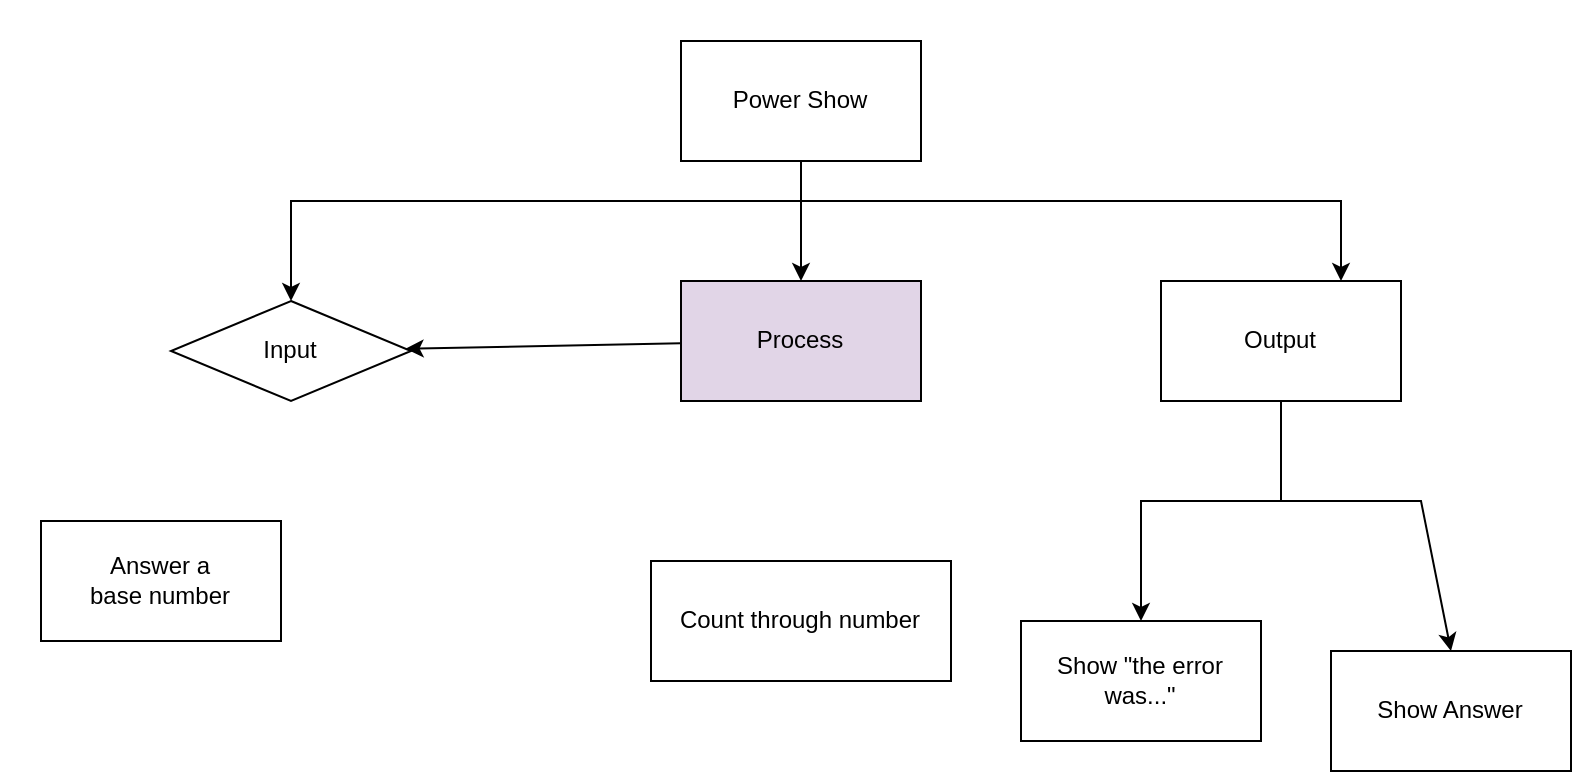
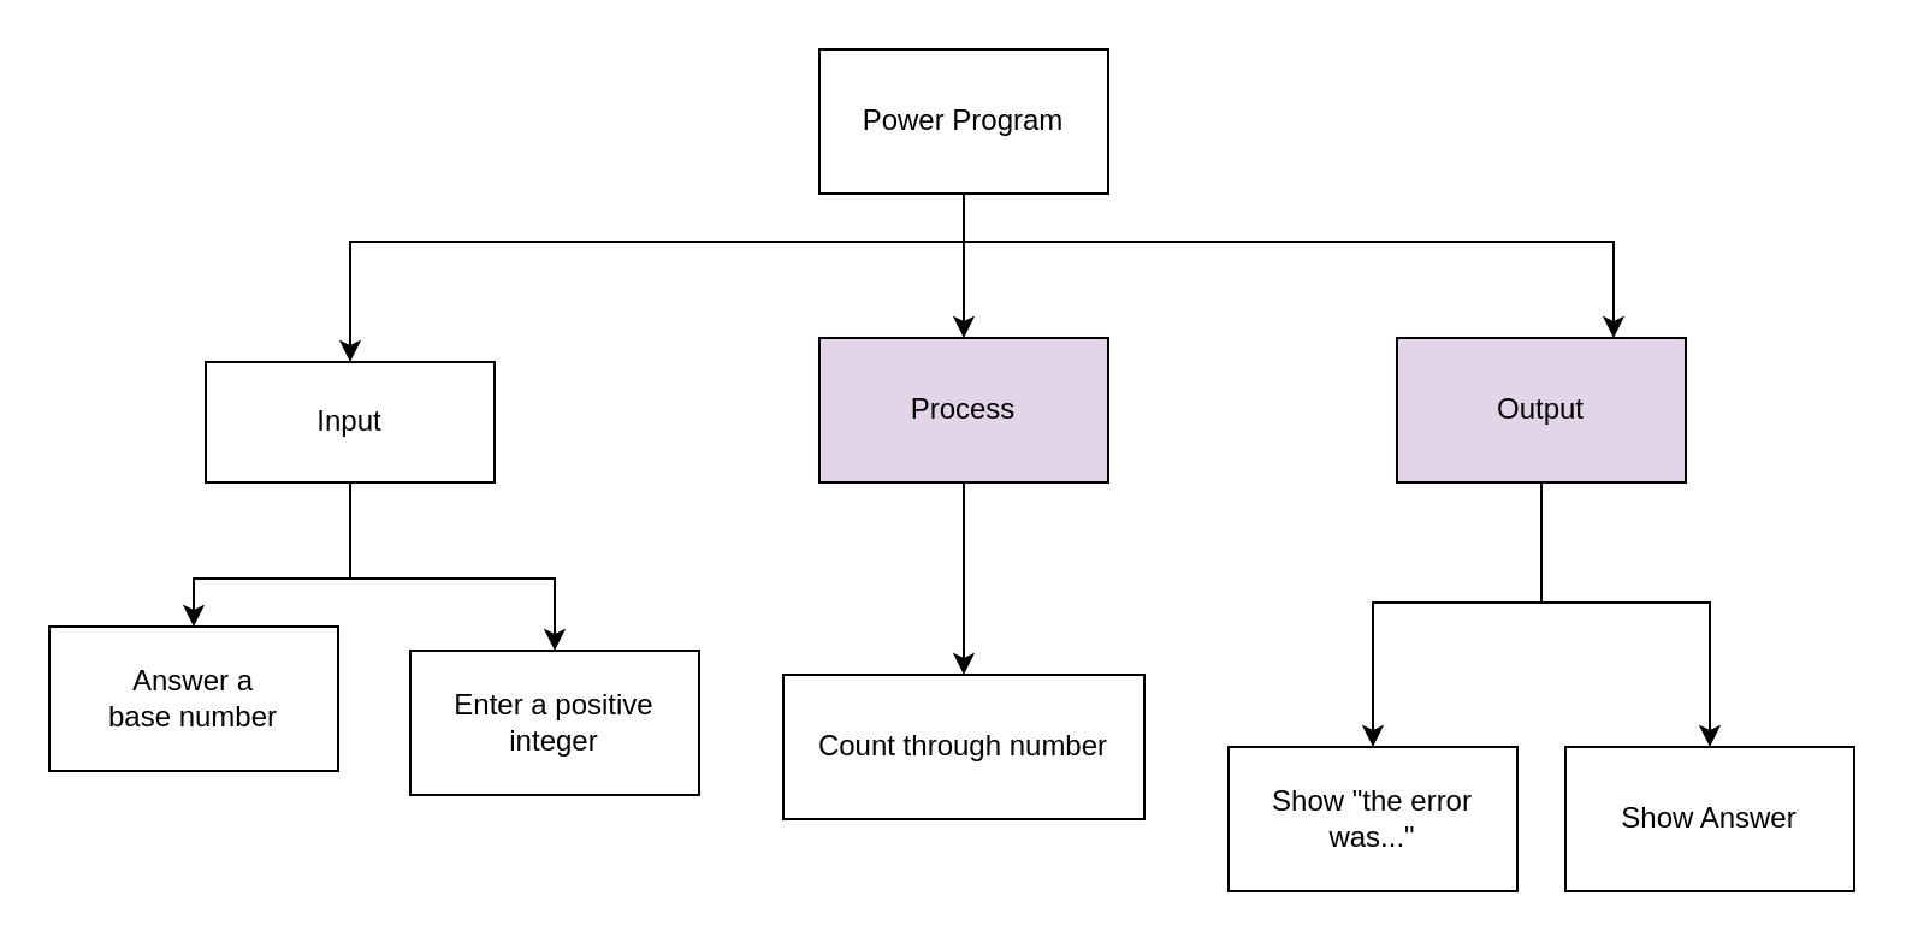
  <mxCell id="0" />
  <mxCell id="1" parent="0" />
  <mxCell id="2" style="edgeStyle=orthogonalEdgeStyle;html=1;rounded=0;" edge="1" parent="1" source="5" target="7"><mxGeometry relative="1" as="geometry" /></mxCell>
  <mxCell id="3" style="edgeStyle=orthogonalEdgeStyle;rounded=0;html=1;" edge="1" parent="1" source="5" target="10"><mxGeometry relative="1" as="geometry"><Array as="points"><mxPoint x="400" y="100" /><mxPoint x="670" y="100" /></Array></mxGeometry></mxCell>
  <mxCell id="4" style="edgeStyle=none;html=1;entryX=0.5;entryY=0;entryDx=0;entryDy=0;exitX=0.5;exitY=1;exitDx=0;exitDy=0;rounded=0;" edge="1" parent="1" source="5" target="13"><mxGeometry relative="1" as="geometry"><Array as="points"><mxPoint x="400" y="100" /><mxPoint x="145" y="100" /></Array></mxGeometry></mxCell>
- <mxCell id="5" value="Power Show" style="rounded=0;whiteSpace=wrap;html=1;" vertex="1" parent="1"><mxGeometry x="340" y="20" width="120" height="60" as="geometry" /></mxCell>
- <mxCell id="6" value="" style="edgeStyle=none;html=1;" edge="1" parent="1" source="7" target="13"><mxGeometry relative="1" as="geometry" /></mxCell>
+ <mxCell id="5" value="Power Program" style="rounded=0;whiteSpace=wrap;html=1;" vertex="1" parent="1"><mxGeometry x="340" y="20" width="120" height="60" as="geometry" /></mxCell>
+ <mxCell id="6" value="" style="edgeStyle=none;html=1;" edge="1" parent="1" source="7" target="15"><mxGeometry relative="1" as="geometry" /></mxCell>
  <mxCell id="7" value="Process" style="rounded=0;whiteSpace=wrap;html=1;fillColor=#e1d5e7;" vertex="1" parent="1"><mxGeometry x="340" y="140" width="120" height="60" as="geometry" /></mxCell>
  <mxCell id="8" value="" style="edgeStyle=none;html=1;rounded=0;" edge="1" parent="1" source="10" target="16"><mxGeometry relative="1" as="geometry"><Array as="points"><mxPoint x="640" y="250" /><mxPoint x="570" y="250" /></Array></mxGeometry></mxCell>
  <mxCell id="9" style="edgeStyle=none;html=1;exitX=0.5;exitY=1;exitDx=0;exitDy=0;entryX=0.5;entryY=0;entryDx=0;entryDy=0;rounded=0;" edge="1" parent="1" source="10" target="17"><mxGeometry relative="1" as="geometry"><Array as="points"><mxPoint x="640" y="250" /><mxPoint x="710" y="250" /></Array></mxGeometry></mxCell>
- <mxCell id="10" value="Output" style="rounded=0;whiteSpace=wrap;html=1;" vertex="1" parent="1"><mxGeometry x="580" y="140" width="120" height="60" as="geometry" /></mxCell>
- <mxCell id="13" value="Input" style="rhombus;whiteSpace=wrap;html=1;" vertex="1" parent="1"><mxGeometry x="85" y="150" width="120" height="50" as="geometry" /></mxCell>
+ <mxCell id="10" value="Output" style="rounded=0;whiteSpace=wrap;html=1;fillColor=#e1d5e7;" vertex="1" parent="1"><mxGeometry x="580" y="140" width="120" height="60" as="geometry" /></mxCell>
+ <mxCell id="11" style="edgeStyle=none;rounded=0;html=1;entryX=0.5;entryY=0;entryDx=0;entryDy=0;" edge="1" parent="1" source="13" target="18"><mxGeometry relative="1" as="geometry"><Array as="points"><mxPoint x="145" y="240" /><mxPoint x="230" y="240" /></Array></mxGeometry></mxCell>
+ <mxCell id="12" style="edgeStyle=none;rounded=0;html=1;entryX=0.5;entryY=0;entryDx=0;entryDy=0;" edge="1" parent="1" source="13" target="14"><mxGeometry relative="1" as="geometry"><Array as="points"><mxPoint x="145" y="240" /><mxPoint x="80" y="240" /></Array></mxGeometry></mxCell>
+ <mxCell id="13" value="Input" style="rounded=0;whiteSpace=wrap;html=1;" vertex="1" parent="1"><mxGeometry x="85" y="150" width="120" height="50" as="geometry" /></mxCell>
  <mxCell id="14" value="Answer a &lt;br&gt;base number" style="rounded=0;whiteSpace=wrap;html=1;" vertex="1" parent="1"><mxGeometry x="20" y="260" width="120" height="60" as="geometry" /></mxCell>
  <mxCell id="15" value="Count through number" style="rounded=0;whiteSpace=wrap;html=1;" vertex="1" parent="1"><mxGeometry x="325" y="280" width="150" height="60" as="geometry" /></mxCell>
  <mxCell id="16" value="Show &quot;the error was...&quot;" style="rounded=0;whiteSpace=wrap;html=1;" vertex="1" parent="1"><mxGeometry x="510" y="310" width="120" height="60" as="geometry" /></mxCell>
- <mxCell id="17" value="Show Answer" style="rounded=0;whiteSpace=wrap;html=1;" vertex="1" parent="1"><mxGeometry x="665" y="325" width="120" height="60" as="geometry" /></mxCell>
+ <mxCell id="17" value="Show Answer" style="rounded=0;whiteSpace=wrap;html=1;" vertex="1" parent="1"><mxGeometry x="650" y="310" width="120" height="60" as="geometry" /></mxCell>
+ <mxCell id="18" value="Enter a positive integer" style="rounded=0;whiteSpace=wrap;html=1;" vertex="1" parent="1"><mxGeometry x="170" y="270" width="120" height="60" as="geometry" /></mxCell>
